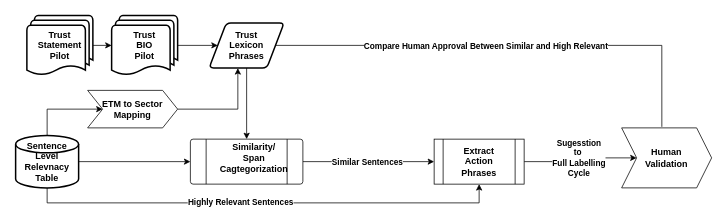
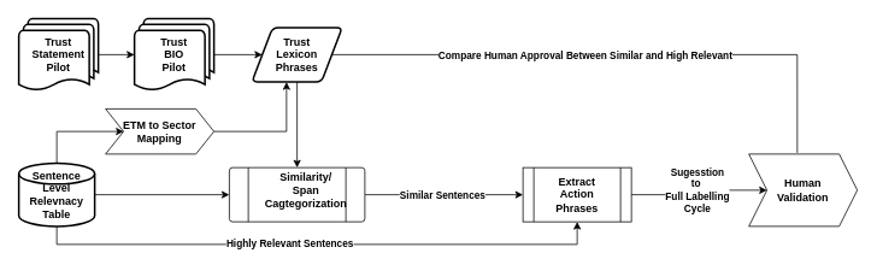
  <mxCell id="0" />
  <mxCell id="1" parent="0" />
  <mxCell id="2" style="edgeStyle=orthogonalEdgeStyle;rounded=0;orthogonalLoop=1;jettySize=auto;html=1;exitX=0.5;exitY=1;exitDx=0;exitDy=0;entryX=0.5;entryY=0;entryDx=0;entryDy=0;fontStyle=1" edge="1" parent="1" source="3" target="6"><mxGeometry relative="1" as="geometry" /></mxCell>
  <mxCell id="3" value="Trust&lt;br&gt;Lexicon&lt;br&gt;Phrases" style="shape=parallelogram;html=1;strokeWidth=2;perimeter=parallelogramPerimeter;whiteSpace=wrap;rounded=1;arcSize=12;size=0.23;fontStyle=1" vertex="1" parent="1"><mxGeometry x="278" y="30" width="100" height="60" as="geometry" /></mxCell>
  <mxCell id="4" style="edgeStyle=orthogonalEdgeStyle;rounded=0;orthogonalLoop=1;jettySize=auto;html=1;exitX=1;exitY=0.5;exitDx=0;exitDy=0;entryX=0;entryY=0.5;entryDx=0;entryDy=0;fontStyle=1" edge="1" parent="1" source="6" target="20"><mxGeometry relative="1" as="geometry" /></mxCell>
  <mxCell id="5" value="Similar Sentences" style="edgeLabel;html=1;align=center;verticalAlign=middle;resizable=0;points=[];fontStyle=1" vertex="1" connectable="0" parent="4"><mxGeometry x="-0.253" y="2" relative="1" as="geometry"><mxPoint x="20" y="2" as="offset" /></mxGeometry></mxCell>
  <mxCell id="6" value="" style="verticalLabelPosition=bottom;verticalAlign=top;html=1;shape=process;whiteSpace=wrap;rounded=1;size=0.14;arcSize=6;fontStyle=1" vertex="1" parent="1"><mxGeometry x="253" y="185" width="150" height="60" as="geometry" /></mxCell>
  <mxCell id="7" style="edgeStyle=orthogonalEdgeStyle;rounded=0;orthogonalLoop=1;jettySize=auto;html=1;exitX=1;exitY=0.5;exitDx=0;exitDy=0;exitPerimeter=0;entryX=0;entryY=0.5;entryDx=0;entryDy=0;entryPerimeter=0;fontStyle=1" edge="1" parent="1" source="8" target="10"><mxGeometry relative="1" as="geometry" /></mxCell>
- <mxCell id="8" value="Trust &lt;br&gt;Statement&lt;br&gt;Pilot" style="strokeWidth=2;html=1;shape=mxgraph.flowchart.multi-document;whiteSpace=wrap;fontStyle=1" vertex="1" parent="1"><mxGeometry x="35" y="20" width="88" height="80" as="geometry" /></mxCell>
+ <mxCell id="8" value="Trust &lt;br&gt;Statement&lt;br&gt;Pilot" style="strokeWidth=2;html=1;shape=mxgraph.flowchart.multi-document;whiteSpace=wrap;fontStyle=1" vertex="1" parent="1"><mxGeometry x="20" y="20" width="88" height="80" as="geometry" /></mxCell>
  <mxCell id="9" style="edgeStyle=orthogonalEdgeStyle;rounded=0;orthogonalLoop=1;jettySize=auto;html=1;exitX=1;exitY=0.5;exitDx=0;exitDy=0;exitPerimeter=0;fontStyle=1" edge="1" parent="1" source="10" target="3"><mxGeometry relative="1" as="geometry" /></mxCell>
  <mxCell id="10" value="Trust &lt;br&gt;BIO&lt;br&gt;Pilot" style="strokeWidth=2;html=1;shape=mxgraph.flowchart.multi-document;whiteSpace=wrap;fontStyle=1" vertex="1" parent="1"><mxGeometry x="148" y="20" width="88" height="80" as="geometry" /></mxCell>
  <mxCell id="11" style="edgeStyle=orthogonalEdgeStyle;rounded=0;orthogonalLoop=1;jettySize=auto;html=1;exitX=1;exitY=0.5;exitDx=0;exitDy=0;exitPerimeter=0;entryX=0;entryY=0.5;entryDx=0;entryDy=0;fontStyle=1" edge="1" parent="1" source="15" target="6"><mxGeometry relative="1" as="geometry" /></mxCell>
  <mxCell id="12" style="edgeStyle=orthogonalEdgeStyle;rounded=0;orthogonalLoop=1;jettySize=auto;html=1;exitX=0.5;exitY=1;exitDx=0;exitDy=0;exitPerimeter=0;entryX=0.5;entryY=1;entryDx=0;entryDy=0;fontStyle=1" edge="1" parent="1" source="15" target="20"><mxGeometry relative="1" as="geometry" /></mxCell>
  <mxCell id="13" value="Highly Relevant Sentences" style="edgeLabel;html=1;align=center;verticalAlign=middle;resizable=0;points=[];fontStyle=1" vertex="1" connectable="0" parent="12"><mxGeometry x="-0.108" y="2" relative="1" as="geometry"><mxPoint as="offset" /></mxGeometry></mxCell>
  <mxCell id="14" style="edgeStyle=orthogonalEdgeStyle;rounded=0;orthogonalLoop=1;jettySize=auto;html=1;exitX=0.5;exitY=0;exitDx=0;exitDy=0;exitPerimeter=0;entryX=0;entryY=0.5;entryDx=0;entryDy=0;" edge="1" parent="1" source="15" target="24"><mxGeometry relative="1" as="geometry"><Array as="points"><mxPoint x="62" y="145" /></Array></mxGeometry></mxCell>
  <mxCell id="15" value="&lt;span&gt;Sentence&lt;br&gt;Level&lt;br&gt;Relevnacy&lt;br&gt;Table&lt;/span&gt;" style="strokeWidth=2;html=1;shape=mxgraph.flowchart.database;whiteSpace=wrap;fontStyle=1" vertex="1" parent="1"><mxGeometry x="20" y="180" width="84" height="70" as="geometry" /></mxCell>
  <mxCell id="16" value="Similarity/&lt;br&gt;Span Cagtegorization" style="text;html=1;strokeColor=none;fillColor=none;align=center;verticalAlign=middle;whiteSpace=wrap;rounded=0;fontStyle=1" vertex="1" parent="1"><mxGeometry x="308" y="195" width="60" height="30" as="geometry" /></mxCell>
  <mxCell id="17" style="edgeStyle=orthogonalEdgeStyle;rounded=0;orthogonalLoop=1;jettySize=auto;html=1;exitX=0.447;exitY=-0.017;exitDx=0;exitDy=0;entryX=1;entryY=0.5;entryDx=0;entryDy=0;exitPerimeter=0;fontStyle=1;endArrow=none;" edge="1" parent="1" source="22" target="3"><mxGeometry relative="1" as="geometry"><Array as="points"><mxPoint x="882" y="60" /></Array></mxGeometry></mxCell>
  <mxCell id="18" value="Compare Human Approval Between Similar and High Relevant" style="edgeLabel;html=1;align=center;verticalAlign=middle;resizable=0;points=[];fontStyle=1" vertex="1" connectable="0" parent="17"><mxGeometry x="0.103" y="-3" relative="1" as="geometry"><mxPoint y="3" as="offset" /></mxGeometry></mxCell>
  <mxCell id="19" value="Sugesstion&lt;br&gt;to&amp;nbsp;&lt;br&gt;Full Labelling&lt;br&gt;Cycle" style="edgeStyle=orthogonalEdgeStyle;rounded=0;orthogonalLoop=1;jettySize=auto;html=1;exitX=1;exitY=0.5;exitDx=0;exitDy=0;fontStyle=1" edge="1" parent="1" source="20" target="22"><mxGeometry relative="1" as="geometry" /></mxCell>
  <mxCell id="20" value="" style="shape=process;whiteSpace=wrap;html=1;backgroundOutline=1;fontStyle=1" vertex="1" parent="1"><mxGeometry x="578" y="185" width="120" height="60" as="geometry" /></mxCell>
  <mxCell id="21" value="Extract Action&lt;br&gt;Phrases" style="text;html=1;strokeColor=none;fillColor=none;align=center;verticalAlign=middle;whiteSpace=wrap;rounded=0;fontStyle=1" vertex="1" parent="1"><mxGeometry x="608" y="200" width="60" height="30" as="geometry" /></mxCell>
  <mxCell id="22" value="Human &lt;br&gt;Validation" style="shape=step;perimeter=stepPerimeter;whiteSpace=wrap;html=1;fixedSize=1;fontStyle=1" vertex="1" parent="1"><mxGeometry x="828" y="170" width="120" height="80" as="geometry" /></mxCell>
  <mxCell id="23" style="edgeStyle=orthogonalEdgeStyle;rounded=0;orthogonalLoop=1;jettySize=auto;html=1;exitX=1;exitY=0.5;exitDx=0;exitDy=0;entryX=0.383;entryY=1.006;entryDx=0;entryDy=0;entryPerimeter=0;" edge="1" parent="1" source="24" target="3"><mxGeometry relative="1" as="geometry" /></mxCell>
  <mxCell id="24" value="&lt;b&gt;ETM to Sector&lt;br&gt;Mapping&lt;/b&gt;" style="shape=step;perimeter=stepPerimeter;whiteSpace=wrap;html=1;fixedSize=1;" vertex="1" parent="1"><mxGeometry x="116" y="120" width="120" height="50" as="geometry" /></mxCell>
